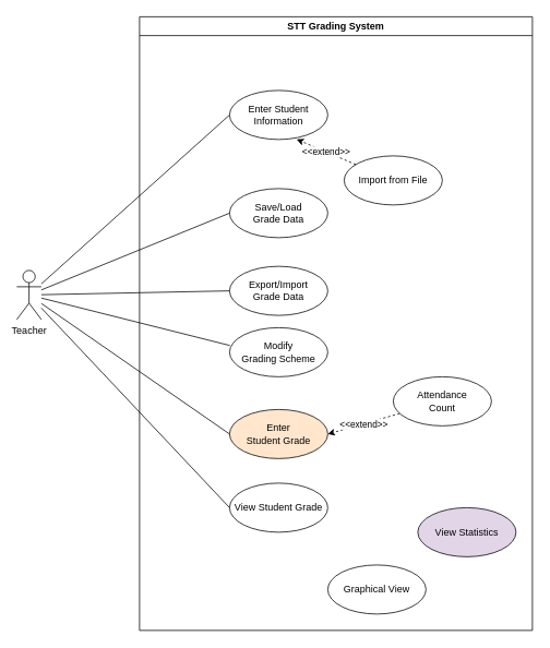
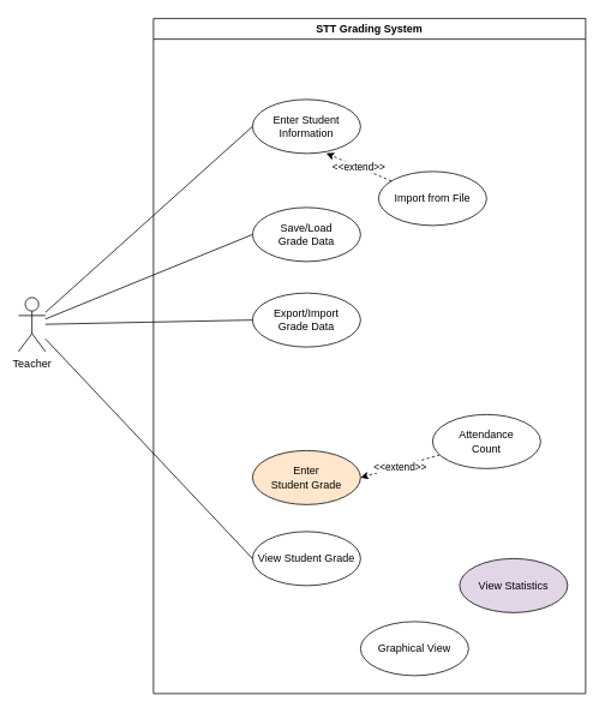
  <mxCell id="0" />
  <mxCell id="1" parent="0" />
  <mxCell id="2" value="STT Grading System" style="swimlane;" vertex="1" parent="1"><mxGeometry x="170" y="20" width="480" height="750" as="geometry" /></mxCell>
  <mxCell id="3" value="Enter Student Information" style="ellipse;whiteSpace=wrap;html=1;" vertex="1" parent="2"><mxGeometry x="110" y="90" width="120" height="60" as="geometry" /></mxCell>
  <mxCell id="4" value="Save/Load &lt;br&gt;Grade Data" style="ellipse;whiteSpace=wrap;html=1;" vertex="1" parent="2"><mxGeometry x="110" y="210" width="120" height="60" as="geometry" /></mxCell>
  <mxCell id="5" value="&amp;lt;&amp;lt;extend&amp;gt;&amp;gt;" style="rounded=0;orthogonalLoop=1;jettySize=auto;html=1;entryX=0.683;entryY=0.997;entryDx=0;entryDy=0;entryPerimeter=0;dashed=1;" edge="1" parent="2" source="6" target="3"><mxGeometry relative="1" as="geometry" /></mxCell>
  <mxCell id="6" value="Import from File" style="ellipse;whiteSpace=wrap;html=1;" vertex="1" parent="2"><mxGeometry x="250" y="170" width="120" height="60" as="geometry" /></mxCell>
  <mxCell id="7" value="Export/Import &lt;br&gt;Grade Data" style="ellipse;whiteSpace=wrap;html=1;" vertex="1" parent="2"><mxGeometry x="110" y="305" width="120" height="60" as="geometry" /></mxCell>
- <mxCell id="8" value="Modify &lt;br&gt;Grading Scheme" style="ellipse;whiteSpace=wrap;html=1;" vertex="1" parent="2"><mxGeometry x="110" y="380" width="120" height="60" as="geometry" /></mxCell>
  <mxCell id="9" value="Enter &lt;br&gt;Student Grade" style="ellipse;whiteSpace=wrap;html=1;fillColor=#ffe6cc;" vertex="1" parent="2"><mxGeometry x="110" y="480" width="120" height="60" as="geometry" /></mxCell>
  <mxCell id="10" value="View Student Grade" style="ellipse;whiteSpace=wrap;html=1;" vertex="1" parent="2"><mxGeometry x="110" y="570" width="120" height="60" as="geometry" /></mxCell>
  <mxCell id="11" value="View Statistics" style="ellipse;whiteSpace=wrap;html=1;fillColor=#e1d5e7;" vertex="1" parent="2"><mxGeometry x="340" y="600" width="120" height="60" as="geometry" /></mxCell>
  <mxCell id="12" value="Graphical View" style="ellipse;whiteSpace=wrap;html=1;" vertex="1" parent="2"><mxGeometry x="230" y="670" width="120" height="60" as="geometry" /></mxCell>
  <mxCell id="13" value="&amp;lt;&amp;lt;extend&amp;gt;&amp;gt;" style="edgeStyle=none;rounded=0;orthogonalLoop=1;jettySize=auto;html=1;entryX=1;entryY=0.5;entryDx=0;entryDy=0;dashed=1;endArrow=classic;endFill=1;" edge="1" parent="2" source="14" target="9"><mxGeometry relative="1" as="geometry" /></mxCell>
  <mxCell id="14" value="Attendance&lt;br&gt;Count" style="ellipse;whiteSpace=wrap;html=1;" vertex="1" parent="2"><mxGeometry x="310" y="440" width="120" height="60" as="geometry" /></mxCell>
  <mxCell id="15" style="edgeStyle=none;rounded=0;orthogonalLoop=1;jettySize=auto;html=1;entryX=0;entryY=0.5;entryDx=0;entryDy=0;endArrow=none;endFill=0;" edge="1" parent="1" source="21" target="3"><mxGeometry relative="1" as="geometry" /></mxCell>
  <mxCell id="16" style="edgeStyle=none;rounded=0;orthogonalLoop=1;jettySize=auto;html=1;entryX=0;entryY=0.5;entryDx=0;entryDy=0;endArrow=none;endFill=0;" edge="1" parent="1" source="21" target="4"><mxGeometry relative="1" as="geometry" /></mxCell>
  <mxCell id="17" style="edgeStyle=none;rounded=0;orthogonalLoop=1;jettySize=auto;html=1;entryX=0;entryY=0.5;entryDx=0;entryDy=0;endArrow=none;endFill=0;" edge="1" parent="1" source="21" target="7"><mxGeometry relative="1" as="geometry" /></mxCell>
- <mxCell id="18" style="edgeStyle=none;rounded=0;orthogonalLoop=1;jettySize=auto;html=1;entryX=0.003;entryY=0.363;entryDx=0;entryDy=0;entryPerimeter=0;endArrow=none;endFill=0;" edge="1" parent="1" source="21" target="8"><mxGeometry relative="1" as="geometry" /></mxCell>
- <mxCell id="19" style="edgeStyle=none;rounded=0;orthogonalLoop=1;jettySize=auto;html=1;entryX=0;entryY=0.5;entryDx=0;entryDy=0;endArrow=none;endFill=0;" edge="1" parent="1" source="21" target="9"><mxGeometry relative="1" as="geometry" /></mxCell>
  <mxCell id="20" style="edgeStyle=none;rounded=0;orthogonalLoop=1;jettySize=auto;html=1;entryX=0;entryY=0.5;entryDx=0;entryDy=0;endArrow=none;endFill=0;" edge="1" parent="1" source="21" target="10"><mxGeometry relative="1" as="geometry" /></mxCell>
  <mxCell id="21" value="Teacher" style="shape=umlActor;verticalLabelPosition=bottom;verticalAlign=top;html=1;outlineConnect=0;" vertex="1" parent="1"><mxGeometry x="20" y="330" width="30" height="60" as="geometry" /></mxCell>
